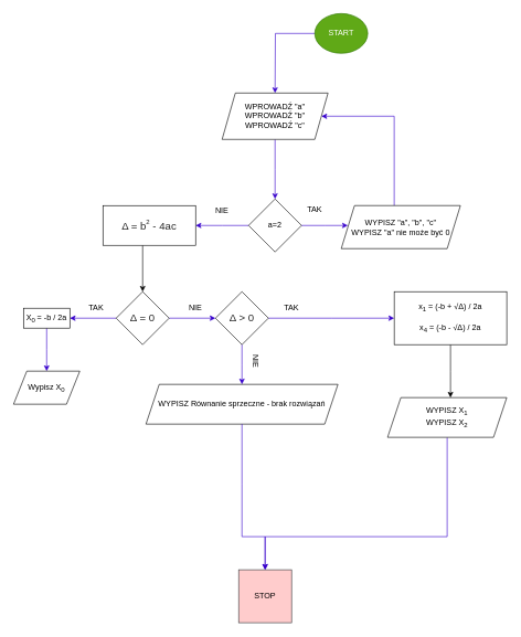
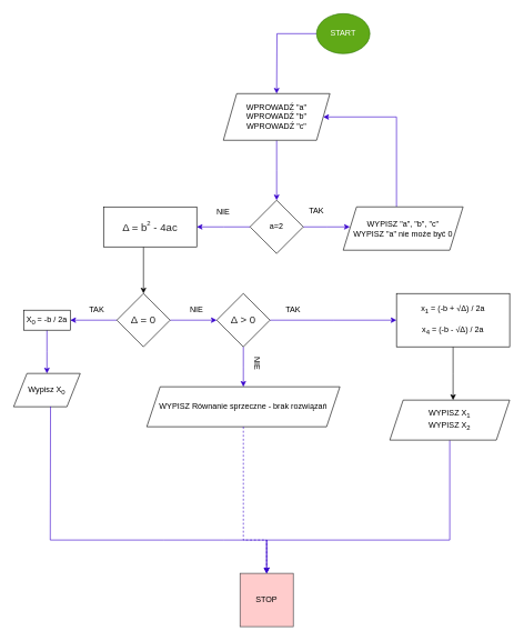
  <mxCell id="0" />
  <mxCell id="1" parent="0" />
  <mxCell id="2" style="edgeStyle=orthogonalEdgeStyle;rounded=0;orthogonalLoop=1;jettySize=auto;html=1;fillColor=#6a00ff;strokeColor=#3700CC;" parent="1" source="3" edge="1"><mxGeometry relative="1" as="geometry"><mxPoint x="415" y="140" as="targetPoint" /></mxGeometry></mxCell>
  <mxCell id="3" value="START" style="ellipse;whiteSpace=wrap;html=1;fillColor=#60a917;fontColor=#ffffff;strokeColor=#2D7600;" parent="1" vertex="1"><mxGeometry x="475" y="20" width="80" height="60" as="geometry" /></mxCell>
  <mxCell id="4" style="edgeStyle=orthogonalEdgeStyle;rounded=0;orthogonalLoop=1;jettySize=auto;html=1;fillColor=#6a00ff;strokeColor=#3700CC;" parent="1" source="5" edge="1"><mxGeometry relative="1" as="geometry"><mxPoint x="415" y="300" as="targetPoint" /></mxGeometry></mxCell>
  <mxCell id="5" value="WPROWADŹ &quot;a&quot;&lt;br&gt;WPROWADŹ &quot;b&quot;&lt;br&gt;WPROWADŹ &quot;c&quot;" style="shape=parallelogram;perimeter=parallelogramPerimeter;whiteSpace=wrap;html=1;fixedSize=1;strokeColor=light-dark(#000000,#FF0000);" parent="1" vertex="1"><mxGeometry x="335" y="140" width="160" height="70" as="geometry" /></mxCell>
  <mxCell id="6" style="edgeStyle=orthogonalEdgeStyle;rounded=0;orthogonalLoop=1;jettySize=auto;html=1;fillColor=#6a00ff;strokeColor=#3700CC;" parent="1" source="8" edge="1"><mxGeometry relative="1" as="geometry"><mxPoint x="525" y="340" as="targetPoint" /></mxGeometry></mxCell>
  <mxCell id="7" style="edgeStyle=orthogonalEdgeStyle;rounded=0;orthogonalLoop=1;jettySize=auto;html=1;fillColor=#6a00ff;strokeColor=#3700CC;" parent="1" source="8" edge="1"><mxGeometry relative="1" as="geometry"><mxPoint x="295" y="340" as="targetPoint" /></mxGeometry></mxCell>
  <mxCell id="8" value="a=2" style="rhombus;whiteSpace=wrap;html=1;strokeColor=light-dark(#000000,#FF0000);" parent="1" vertex="1"><mxGeometry x="375" y="300" width="80" height="80" as="geometry" /></mxCell>
  <mxCell id="9" value="" style="endArrow=classic;html=1;rounded=0;exitX=0.5;exitY=0;exitDx=0;exitDy=0;entryX=1;entryY=0.5;entryDx=0;entryDy=0;fillColor=#6a00ff;strokeColor=#3700CC;" parent="1" target="5" edge="1"><mxGeometry width="50" height="50" relative="1" as="geometry"><mxPoint x="595" y="310" as="sourcePoint" /><mxPoint x="625" y="380" as="targetPoint" /><Array as="points"><mxPoint x="595" y="175" /></Array></mxGeometry></mxCell>
  <mxCell id="10" value="TAK&lt;div&gt;&lt;br&gt;&lt;/div&gt;" style="text;html=1;whiteSpace=wrap;strokeColor=none;fillColor=none;align=center;verticalAlign=middle;rounded=0;" parent="1" vertex="1"><mxGeometry x="445" y="315" width="60" height="15" as="geometry" /></mxCell>
  <mxCell id="11" value="NIE" style="text;html=1;whiteSpace=wrap;strokeColor=none;fillColor=none;align=center;verticalAlign=middle;rounded=0;" parent="1" vertex="1"><mxGeometry x="305" y="310" width="60" height="15" as="geometry" /></mxCell>
  <mxCell id="12" style="edgeStyle=orthogonalEdgeStyle;rounded=0;orthogonalLoop=1;jettySize=auto;html=1;exitX=0.5;exitY=1;exitDx=0;exitDy=0;" parent="1" source="11" target="11" edge="1"><mxGeometry relative="1" as="geometry" /></mxCell>
  <mxCell id="13" style="edgeStyle=orthogonalEdgeStyle;rounded=0;orthogonalLoop=1;jettySize=auto;html=1;" parent="1" edge="1"><mxGeometry relative="1" as="geometry"><mxPoint x="215" y="440" as="targetPoint" /><mxPoint x="215" y="370" as="sourcePoint" /></mxGeometry></mxCell>
  <mxCell id="14" style="edgeStyle=orthogonalEdgeStyle;rounded=0;orthogonalLoop=1;jettySize=auto;html=1;fillColor=#6a00ff;strokeColor=#3700CC;" parent="1" edge="1"><mxGeometry relative="1" as="geometry"><mxPoint x="105" y="480" as="targetPoint" /><mxPoint x="175" y="480" as="sourcePoint" /></mxGeometry></mxCell>
  <mxCell id="15" style="edgeStyle=orthogonalEdgeStyle;rounded=0;orthogonalLoop=1;jettySize=auto;html=1;fillColor=#6a00ff;strokeColor=#3700CC;" parent="1" edge="1"><mxGeometry relative="1" as="geometry"><mxPoint x="325" y="480" as="targetPoint" /><mxPoint x="255" y="480" as="sourcePoint" /></mxGeometry></mxCell>
  <mxCell id="16" value="NIE" style="text;html=1;whiteSpace=wrap;strokeColor=none;fillColor=none;align=center;verticalAlign=middle;rounded=0;" parent="1" vertex="1"><mxGeometry x="265" y="450" width="60" height="30" as="geometry" /></mxCell>
  <mxCell id="17" value="TAK" style="text;html=1;whiteSpace=wrap;strokeColor=none;fillColor=none;align=center;verticalAlign=middle;rounded=0;" parent="1" vertex="1"><mxGeometry x="115" y="450" width="60" height="30" as="geometry" /></mxCell>
  <mxCell id="18" style="edgeStyle=orthogonalEdgeStyle;rounded=0;orthogonalLoop=1;jettySize=auto;html=1;fillColor=#6a00ff;strokeColor=#3700CC;" parent="1" source="19" edge="1"><mxGeometry relative="1" as="geometry"><mxPoint x="70" y="560" as="targetPoint" /></mxGeometry></mxCell>
  <mxCell id="19" value="X&lt;sub&gt;0&amp;nbsp;&lt;/sub&gt;= -b / 2a" style="rounded=0;whiteSpace=wrap;html=1;strokeColor=light-dark(#000000,#FF0000);" parent="1" vertex="1"><mxGeometry x="35" y="465" width="70" height="30" as="geometry" /></mxCell>
  <mxCell id="20" style="edgeStyle=orthogonalEdgeStyle;rounded=0;orthogonalLoop=1;jettySize=auto;html=1;fillColor=#6a00ff;strokeColor=#3700CC;" parent="1" source="22" edge="1"><mxGeometry relative="1" as="geometry"><mxPoint x="595" y="480" as="targetPoint" /></mxGeometry></mxCell>
  <mxCell id="21" style="edgeStyle=orthogonalEdgeStyle;rounded=0;orthogonalLoop=1;jettySize=auto;html=1;fillColor=#6a00ff;strokeColor=#3700CC;" parent="1" source="22" edge="1"><mxGeometry relative="1" as="geometry"><mxPoint x="365" y="580" as="targetPoint" /></mxGeometry></mxCell>
  <mxCell id="22" value="&lt;span style=&quot;color: rgb(38, 38, 38); font-family: &amp;quot;Google Sans&amp;quot;, Arial, sans-serif; font-size: 16px; text-align: start;&quot;&gt;Δ &amp;gt; 0&lt;/span&gt;" style="rhombus;whiteSpace=wrap;html=1;strokeColor=light-dark(#000000,#FF0000);" parent="1" vertex="1"><mxGeometry x="325" y="440" width="80" height="80" as="geometry" /></mxCell>
  <mxCell id="23" value="&lt;span style=&quot;color: rgb(38, 38, 38); font-family: &amp;quot;Google Sans&amp;quot;, Arial, sans-serif; font-size: 16px; text-align: start;&quot;&gt;Δ = 0&lt;/span&gt;" style="rhombus;whiteSpace=wrap;html=1;strokeColor=light-dark(#000000,#FF0000);" parent="1" vertex="1"><mxGeometry x="175" y="440" width="80" height="80" as="geometry" /></mxCell>
  <mxCell id="24" value="TAK" style="text;html=1;whiteSpace=wrap;strokeColor=none;fillColor=none;align=center;verticalAlign=middle;rounded=0;" parent="1" vertex="1"><mxGeometry x="410" y="450" width="60" height="30" as="geometry" /></mxCell>
  <mxCell id="25" value="NIE" style="text;html=1;whiteSpace=wrap;strokeColor=none;fillColor=none;align=center;verticalAlign=middle;rounded=0;rotation=90;" parent="1" vertex="1"><mxGeometry x="355" y="530" width="60" height="30" as="geometry" /></mxCell>
  <mxCell id="26" value="WYPISZ &quot;a&quot;, &quot;b&quot;, &quot;c&quot;&lt;br&gt;WYPISZ &quot;a&quot; nie może być 0" style="shape=parallelogram;perimeter=parallelogramPerimeter;whiteSpace=wrap;html=1;fixedSize=1;strokeColor=light-dark(#000000,#FF0000);" parent="1" vertex="1"><mxGeometry x="515" y="310" width="180" height="65" as="geometry" /></mxCell>
  <mxCell id="27" value="Wypisz X&lt;sub&gt;0&lt;/sub&gt;" style="shape=parallelogram;perimeter=parallelogramPerimeter;whiteSpace=wrap;html=1;fixedSize=1;strokeColor=light-dark(#000000,#FF0000);" parent="1" vertex="1"><mxGeometry x="20" y="560" width="100" height="50" as="geometry" /></mxCell>
  <mxCell id="28" value="WYPISZ Równanie sprzeczne - brak rozwiązań" style="shape=parallelogram;perimeter=parallelogramPerimeter;whiteSpace=wrap;html=1;fixedSize=1;strokeColor=light-dark(#000000,#FF0000);" parent="1" vertex="1"><mxGeometry x="220" y="580" width="290" height="60" as="geometry" /></mxCell>
  <mxCell id="29" value="&lt;span style=&quot;font-family: &amp;quot;Google Sans&amp;quot;, Arial, sans-serif; font-size: 16px; text-align: start; vertical-align: -0.25em; color: rgb(38, 38, 38);&quot;&gt;Δ = b&lt;/span&gt;&lt;sup style=&quot;font-family: &amp;quot;Google Sans&amp;quot;, Arial, sans-serif; text-align: start; color: rgb(38, 38, 38);&quot;&gt;2&lt;/sup&gt;&lt;span style=&quot;font-family: &amp;quot;Google Sans&amp;quot;, Arial, sans-serif; font-size: 16px; text-align: start; vertical-align: -0.25em; color: rgb(38, 38, 38);&quot;&gt;&amp;nbsp;- 4ac&lt;/span&gt;" style="whiteSpace=wrap;html=1;strokeColor=light-dark(#000000,#FF0000);" parent="1" vertex="1"><mxGeometry x="155" y="310" width="140" height="60" as="geometry" /></mxCell>
  <mxCell id="30" style="edgeStyle=orthogonalEdgeStyle;rounded=0;orthogonalLoop=1;jettySize=auto;html=1;" parent="1" source="31" edge="1"><mxGeometry relative="1" as="geometry"><mxPoint x="680" y="600" as="targetPoint" /></mxGeometry></mxCell>
  <mxCell id="31" value="&lt;font&gt;x&lt;sub&gt;1&lt;/sub&gt; = (-b +&amp;nbsp;&lt;/font&gt;&lt;span style=&quot;font-family: &amp;quot;Google Sans&amp;quot;, Arial, sans-serif;&quot;&gt;√&lt;/span&gt;&lt;font style=&quot;color: light-dark(rgb(0, 0, 0), rgb(255, 255, 255)); font-family: &amp;quot;Google Sans&amp;quot;, Arial, sans-serif;&quot;&gt;Δ) / 2a&lt;/font&gt;&lt;div&gt;&lt;span style=&quot;background-color: light-dark(#ffffff, var(--ge-dark-color, #121212));&quot;&gt;&lt;font&gt;&lt;br&gt;&lt;/font&gt;&lt;/span&gt;&lt;/div&gt;&lt;div&gt;&lt;font&gt;&lt;span style=&quot;background-color: light-dark(#ffffff, var(--ge-dark-color, #121212));&quot;&gt;x&lt;sub&gt;4&lt;/sub&gt; = (&lt;/span&gt;&lt;span style=&quot;background-color: transparent; color: light-dark(rgb(0, 0, 0), rgb(255, 255, 255));&quot;&gt;-b -&amp;nbsp;&lt;/span&gt;&lt;/font&gt;&lt;span style=&quot;background-color: transparent; color: light-dark(rgb(0, 0, 0), rgb(255, 255, 255)); font-family: &amp;quot;Google Sans&amp;quot;, Arial, sans-serif;&quot;&gt;√&lt;/span&gt;&lt;font style=&quot;background-color: transparent; color: light-dark(rgb(0, 0, 0), rgb(255, 255, 255)); font-family: &amp;quot;Google Sans&amp;quot;, Arial, sans-serif;&quot;&gt;Δ) / 2a&lt;/font&gt;&lt;/div&gt;" style="whiteSpace=wrap;html=1;align=center;strokeColor=light-dark(#000000,#FF0000);" parent="1" vertex="1"><mxGeometry x="595" y="440" width="170" height="80" as="geometry" /></mxCell>
  <mxCell id="32" style="edgeStyle=orthogonalEdgeStyle;rounded=0;orthogonalLoop=1;jettySize=auto;html=1;fillColor=#6a00ff;strokeColor=#3700CC;entryX=0.5;entryY=0;entryDx=0;entryDy=0;" parent="1" source="33" edge="1" target="34"><mxGeometry relative="1" as="geometry"><mxPoint x="675" y="750" as="targetPoint" /><Array as="points"><mxPoint x="675" y="810" /><mxPoint x="400" y="810" /></Array></mxGeometry></mxCell>
  <mxCell id="33" value="WYPISZ X&lt;sub&gt;1&lt;/sub&gt;&lt;br&gt;WYPISZ X&lt;sub&gt;2&lt;/sub&gt;" style="shape=parallelogram;perimeter=parallelogramPerimeter;whiteSpace=wrap;html=1;fixedSize=1;strokeColor=light-dark(#000000,#FF0000);" parent="1" vertex="1"><mxGeometry x="585" y="600" width="180" height="60" as="geometry" /></mxCell>
  <mxCell id="34" value="STOP" style="whiteSpace=wrap;html=1;fillColor=#ffcccc;strokeColor=#36393d;rounded=0;" parent="1" vertex="1"><mxGeometry x="360" y="860" width="80" height="80" as="geometry" /></mxCell>
- <mxCell id="36" value="" style="endArrow=classic;html=1;rounded=0;exitX=0.5;exitY=1;exitDx=0;exitDy=0;fillColor=#6a00ff;strokeColor=#3700CC;entryX=0.5;entryY=0;entryDx=0;entryDy=0;" parent="1" source="28" edge="1" target="34"><mxGeometry width="50" height="50" relative="1" as="geometry"><mxPoint x="455" y="730" as="sourcePoint" /><mxPoint x="635" y="800" as="targetPoint" /><Array as="points"><mxPoint x="365" y="730" /><mxPoint x="365" y="810" /><mxPoint x="400" y="810" /></Array></mxGeometry></mxCell>
+ <mxCell id="35" value="" style="endArrow=classic;html=1;rounded=0;exitX=0.554;exitY=0.992;exitDx=0;exitDy=0;exitPerimeter=0;fillColor=#6a00ff;strokeColor=#3700CC;entryX=0.5;entryY=0;entryDx=0;entryDy=0;" parent="1" source="27" edge="1" target="34"><mxGeometry width="50" height="50" relative="1" as="geometry"><mxPoint x="80" y="610" as="sourcePoint" /><mxPoint x="635" y="800" as="targetPoint" /><Array as="points"><mxPoint x="75" y="810" /><mxPoint x="245" y="810" /><mxPoint x="335" y="810" /><mxPoint x="400" y="810" /></Array></mxGeometry></mxCell>
+ <mxCell id="36" value="" style="endArrow=classic;html=1;rounded=0;exitX=0.5;exitY=1;exitDx=0;exitDy=0;fillColor=#6a00ff;strokeColor=#3700CC;entryX=0.5;entryY=0;entryDx=0;entryDy=0;dashed=1;" parent="1" source="28" edge="1" target="34"><mxGeometry width="50" height="50" relative="1" as="geometry"><mxPoint x="455" y="730" as="sourcePoint" /><mxPoint x="635" y="800" as="targetPoint" /><Array as="points"><mxPoint x="365" y="730" /><mxPoint x="365" y="810" /><mxPoint x="400" y="810" /></Array></mxGeometry></mxCell>
